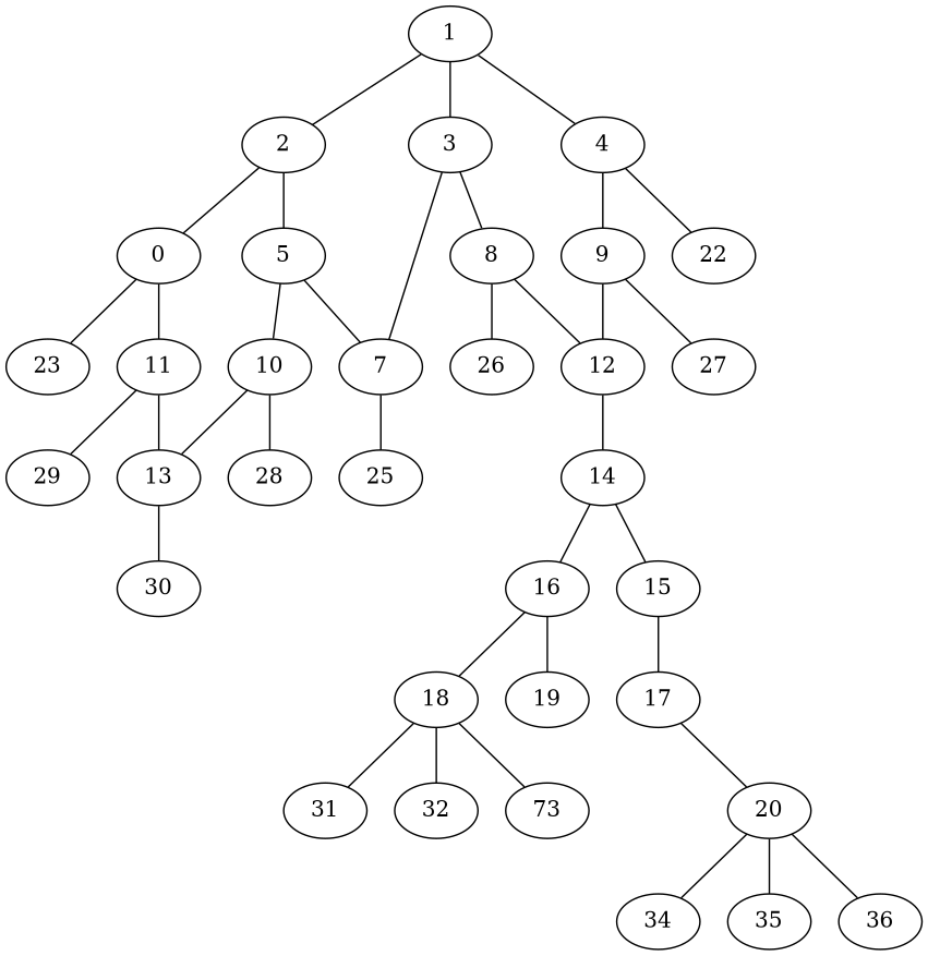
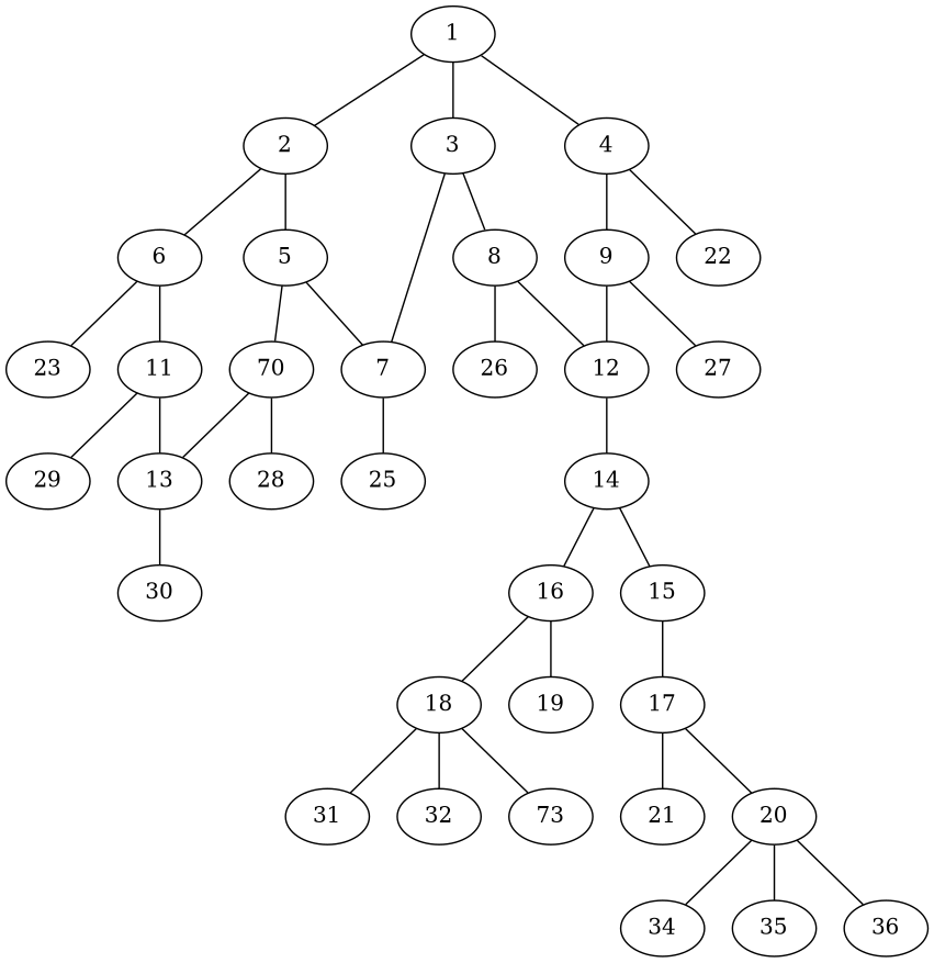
  graph {
    node [chem=C]
    edge [valence=1]
    1
    2
    3
    4
    5
-   6 [label=0]
+   6
    7
    8
    9
    22 [chem=H]
-   10
+   10 [label=70]
    11
    23 [chem=H]
    25 [chem=H]
    12
    26 [chem=H]
    27 [chem=H]
    13
    28 [chem=H]
    29 [chem=H]
    14 [chem=N]
    30 [chem=H]
    15 [chem=O]
    16
    17
    18
    19 [chem=O]
    20
+   21 [chem=O]
    31 [chem=H]
    32 [chem=H]
    n32 [chem=H label=73]
    34 [chem=H]
    35 [chem=H]
    36 [chem=H]
    1 -- 2
    1 -- 3 [valence=2]
    1 -- 4
    2 -- 5
    2 -- 6 [valence=2]
    3 -- 7
    3 -- 8
    4 -- 9 [valence=2]
    4 -- 22
    5 -- 7
    5 -- 10 [valence=2]
    6 -- 11
    6 -- 23
    7 -- 25
    8 -- 12 [valence=2]
    8 -- 26
    9 -- 12
    9 -- 27
    10 -- 13
    10 -- 28
    11 -- 13 [valence=2]
    11 -- 29
    12 -- 14
    13 -- 30
    14 -- 15
    14 -- 16
    15 -- 17
    16 -- 18
    16 -- 19 [valence=2]
    17 -- 20
+   17 -- 21 [valence=2]
    18 -- 31
    18 -- 32
    18 -- n32
    20 -- 34
    20 -- 35
    20 -- 36
  }
